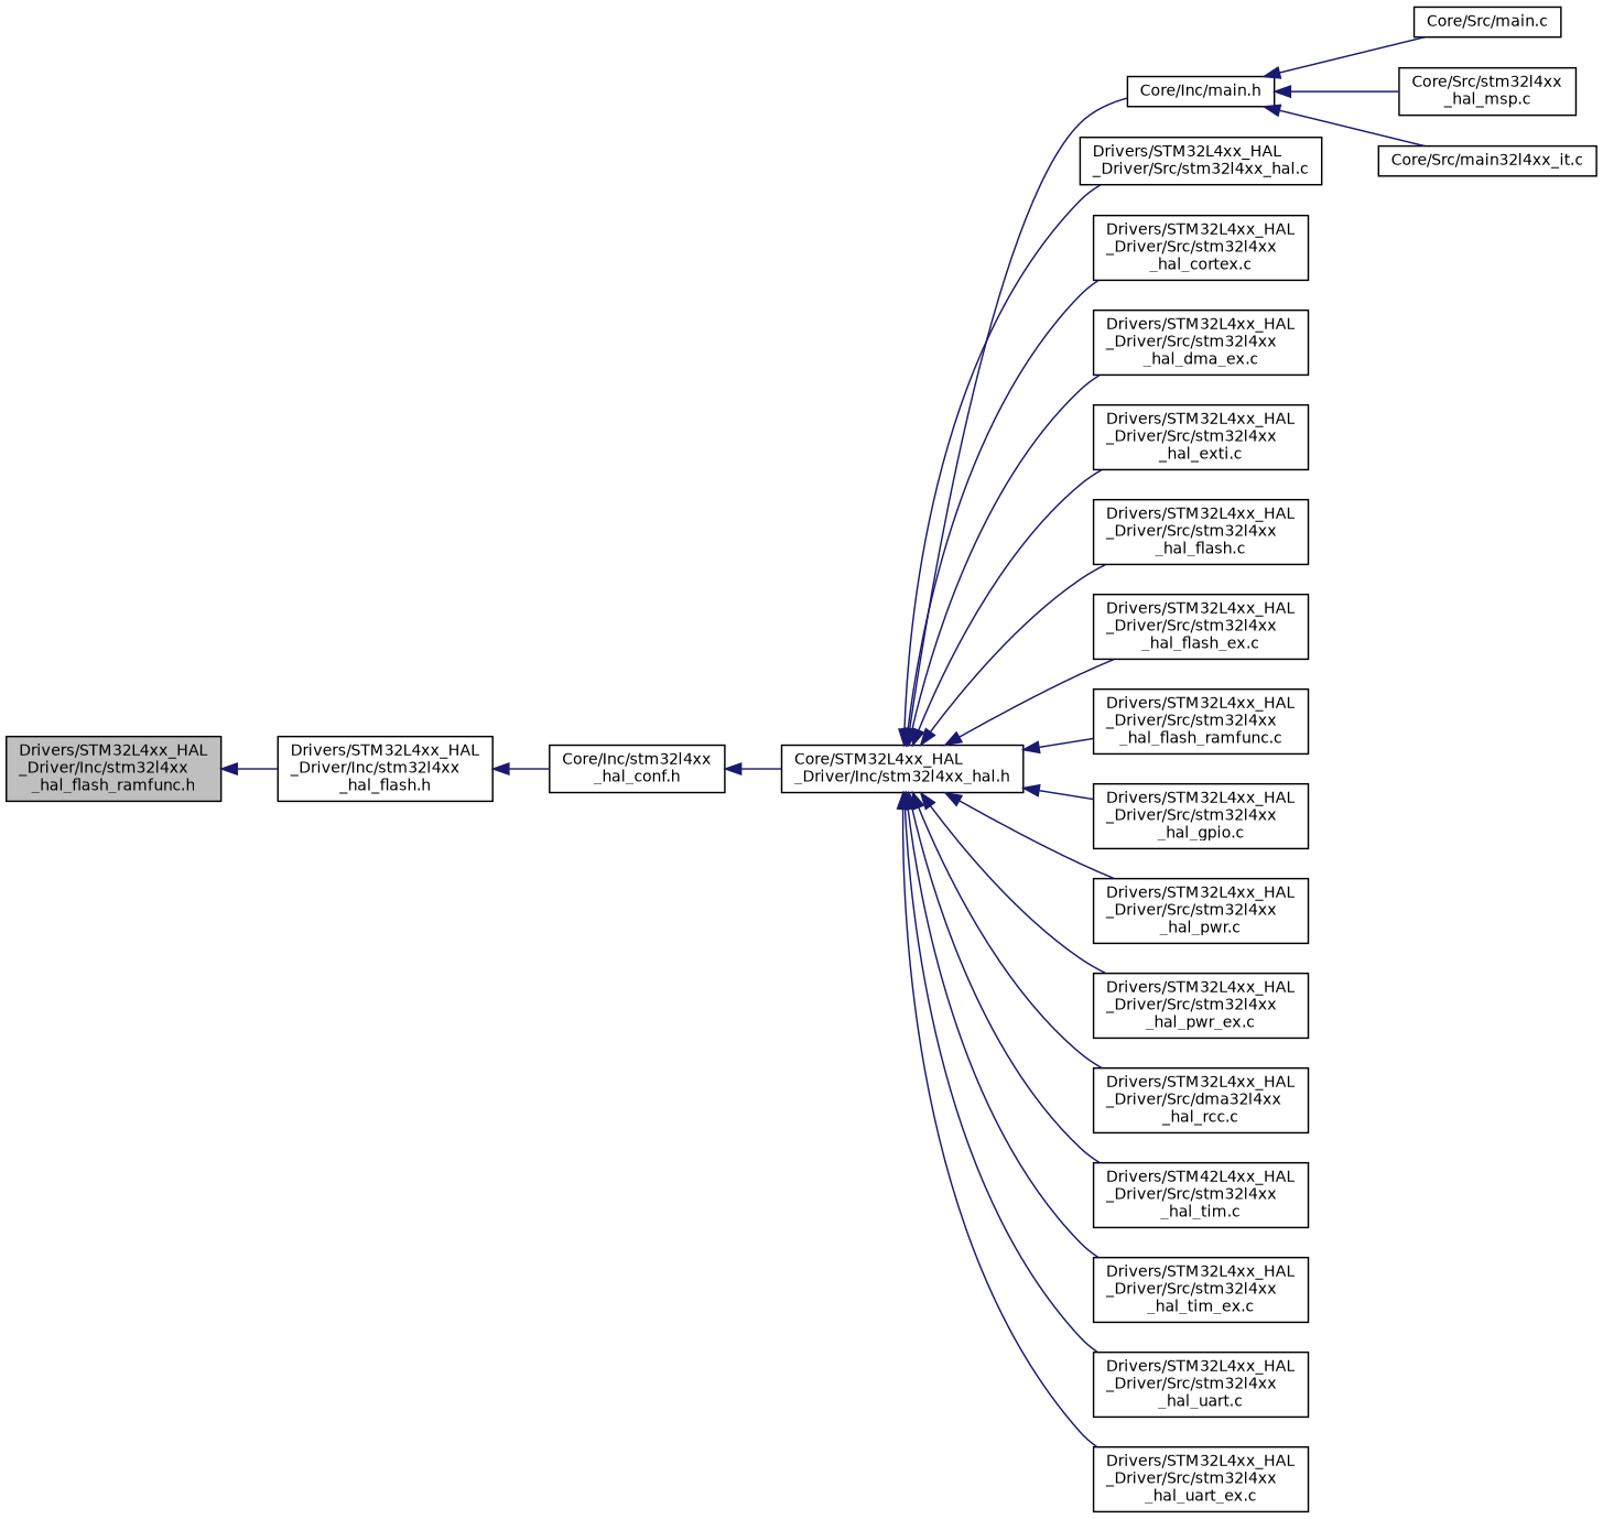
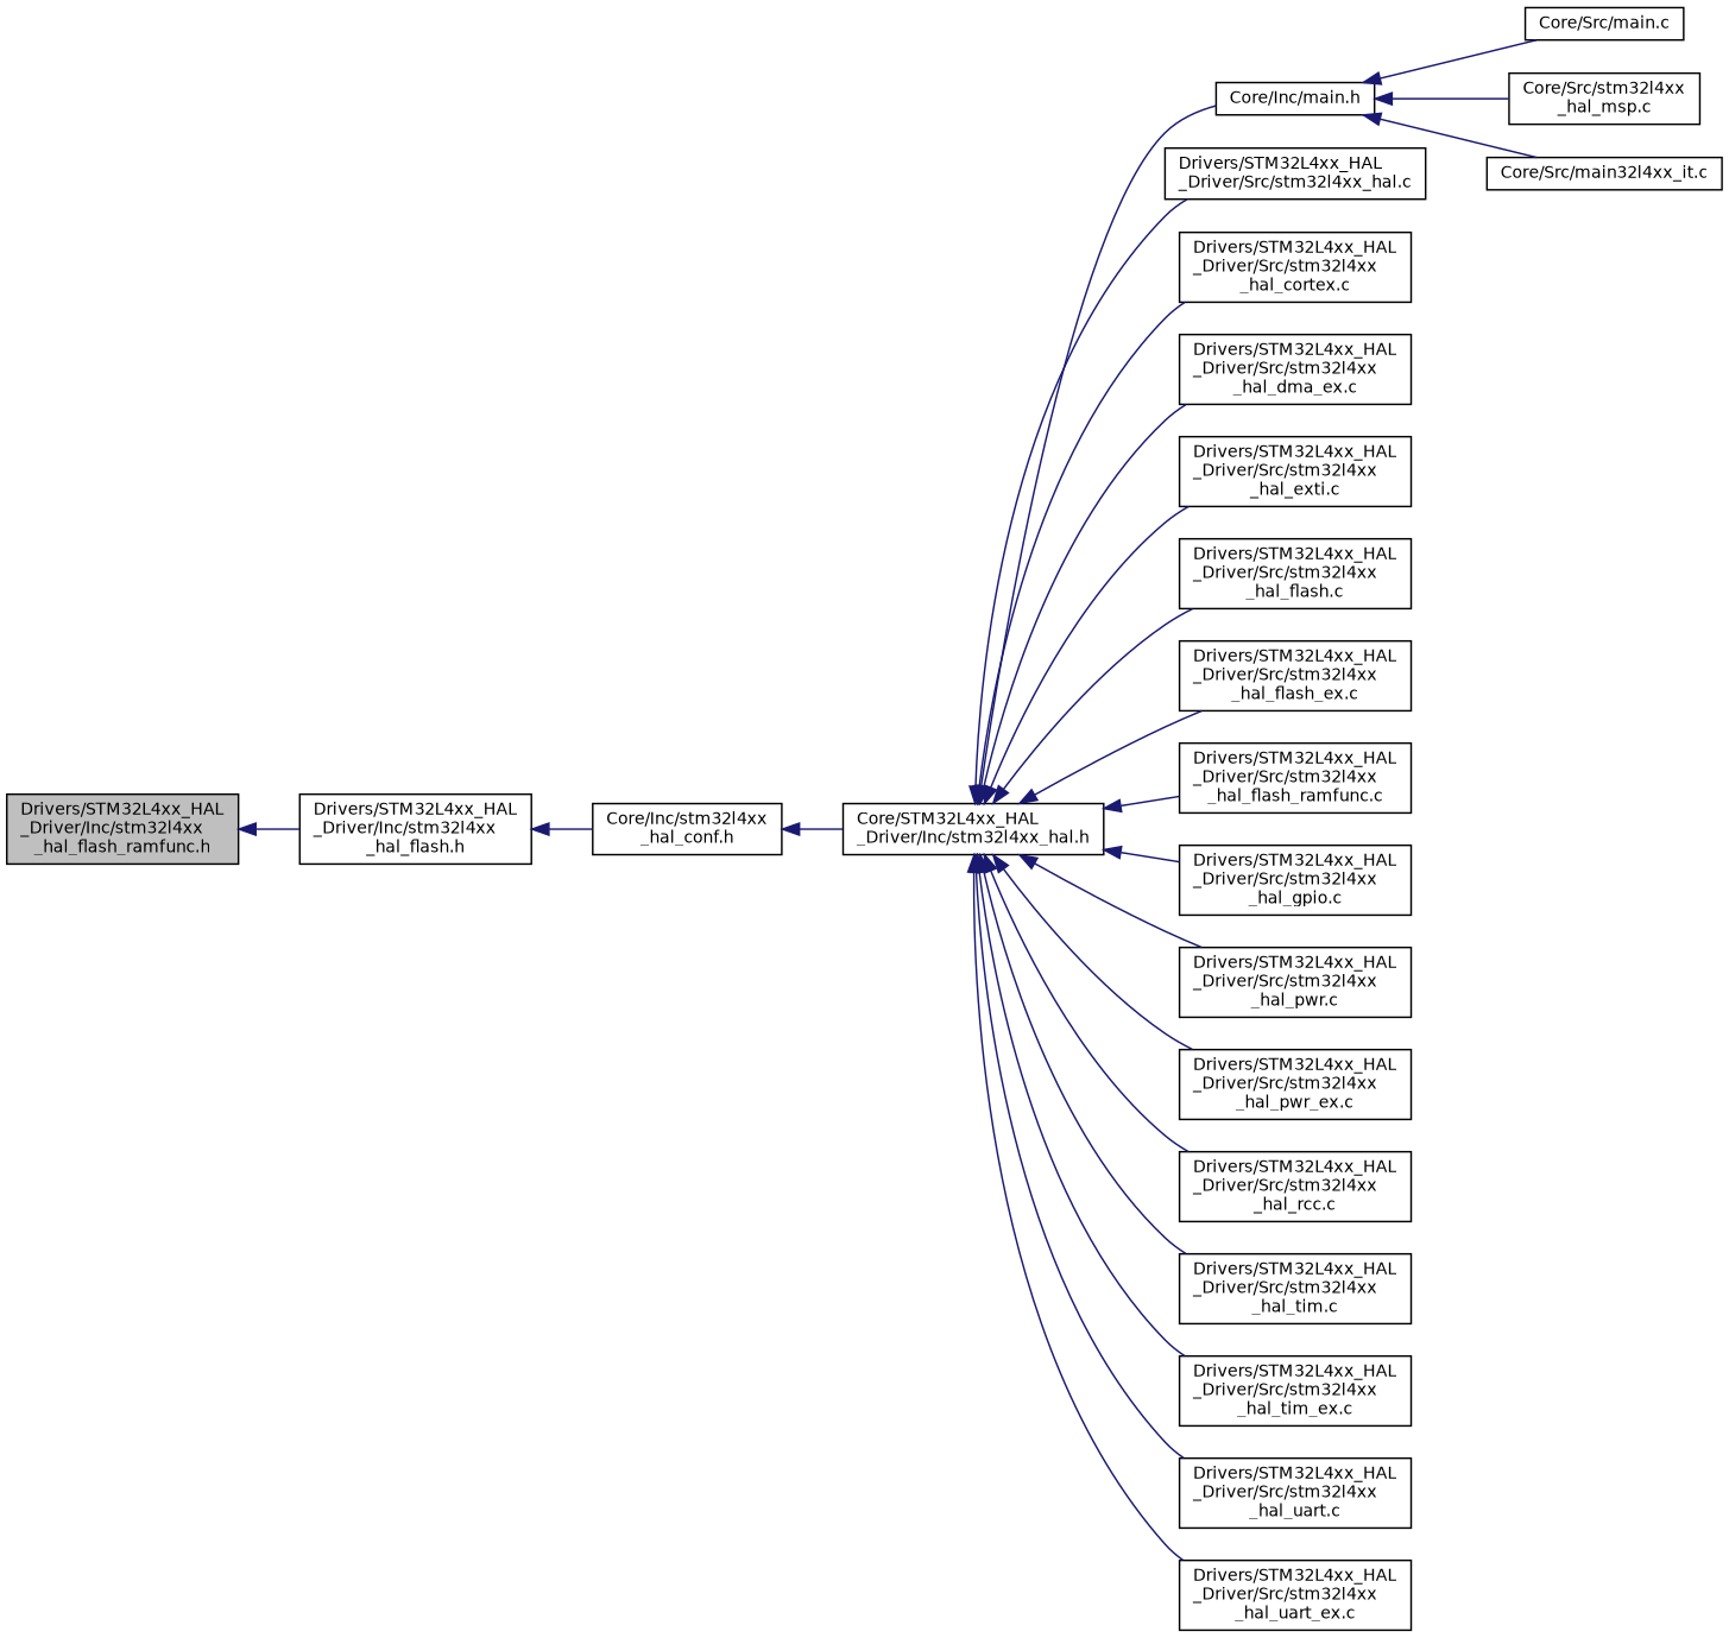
  digraph {
    rankdir=LR
    node [color=black fillcolor=white fontname=Helvetica fontsize=10 shape=record style=filled]
    edge [color=midnightblue dir=back fontname=Helvetica fontsize=10 labelfontname=Helvetica labelfontsize=10 style=solid]
    n1 [fillcolor=grey75 fontcolor=black height=0.2 label="Drivers/STM32L4xx_HAL\l_Driver/Inc/stm32l4xx\l_hal_flash_ramfunc.h" width=0.4]
    n2 [height=0.2 label="Drivers/STM32L4xx_HAL\l_Driver/Inc/stm32l4xx\l_hal_flash.h" width=0.4]
    n3 [height=0.2 label="Core/Inc/stm32l4xx\l_hal_conf.h" width=0.4]
    n4 [height=0.2 label="Core/STM32L4xx_HAL\l_Driver/Inc/stm32l4xx_hal.h" width=0.4]
    n5 [height=0.2 label="Core/Inc/main.h" width=0.4]
    n6 [height=0.2 label="Drivers/STM32L4xx_HAL\l_Driver/Src/stm32l4xx_hal.c" width=0.4]
    n7 [height=0.2 label="Drivers/STM32L4xx_HAL\l_Driver/Src/stm32l4xx\l_hal_cortex.c" width=0.4]
    n8 [height=0.2 label="Drivers/STM32L4xx_HAL\l_Driver/Src/stm32l4xx\l_hal_dma_ex.c" width=0.4]
    n9 [height=0.2 label="Drivers/STM32L4xx_HAL\l_Driver/Src/stm32l4xx\l_hal_exti.c" width=0.4]
    n10 [height=0.2 label="Drivers/STM32L4xx_HAL\l_Driver/Src/stm32l4xx\l_hal_flash.c" width=0.4]
    n11 [height=0.2 label="Drivers/STM32L4xx_HAL\l_Driver/Src/stm32l4xx\l_hal_flash_ex.c" width=0.4]
    n12 [height=0.2 label="Drivers/STM32L4xx_HAL\l_Driver/Src/stm32l4xx\l_hal_flash_ramfunc.c" width=0.4]
    n13 [height=0.2 label="Drivers/STM32L4xx_HAL\l_Driver/Src/stm32l4xx\l_hal_gpio.c" width=0.4]
    n14 [height=0.2 label="Drivers/STM32L4xx_HAL\l_Driver/Src/stm32l4xx\l_hal_pwr.c" width=0.4]
    n15 [height=0.2 label="Drivers/STM32L4xx_HAL\l_Driver/Src/stm32l4xx\l_hal_pwr_ex.c" width=0.4]
-   n16 [height=0.2 label="Drivers/STM32L4xx_HAL\l_Driver/Src/dma32l4xx\l_hal_rcc.c" width=0.4]
-   n17 [height=0.2 label="Drivers/STM42L4xx_HAL\l_Driver/Src/stm32l4xx\l_hal_tim.c" width=0.4]
+   n16 [height=0.2 label="Drivers/STM32L4xx_HAL\l_Driver/Src/stm32l4xx\l_hal_rcc.c" width=0.4]
+   n17 [height=0.2 label="Drivers/STM32L4xx_HAL\l_Driver/Src/stm32l4xx\l_hal_tim.c" width=0.4]
    n18 [height=0.2 label="Drivers/STM32L4xx_HAL\l_Driver/Src/stm32l4xx\l_hal_tim_ex.c" width=0.4]
    n19 [height=0.2 label="Drivers/STM32L4xx_HAL\l_Driver/Src/stm32l4xx\l_hal_uart.c" width=0.4]
    n20 [height=0.2 label="Drivers/STM32L4xx_HAL\l_Driver/Src/stm32l4xx\l_hal_uart_ex.c" width=0.4]
    n21 [height=0.2 label="Core/Src/main.c" width=0.4]
    n22 [height=0.2 label="Core/Src/stm32l4xx\l_hal_msp.c" width=0.4]
    n23 [height=0.2 label="Core/Src/main32l4xx_it.c" width=0.4]
    n1 -> n2
    n2 -> n3
    n3 -> n4
    n4 -> n5
    n4 -> n6
    n4 -> n7
    n4 -> n8
    n4 -> n9
    n4 -> n10
    n4 -> n11
    n4 -> n12
    n4 -> n13
    n4 -> n14
    n4 -> n15
    n4 -> n16
    n4 -> n17
    n4 -> n18
    n4 -> n19
    n4 -> n20
    n5 -> n21
    n5 -> n22
    n5 -> n23
  }
